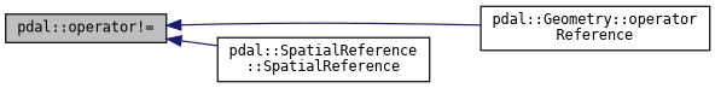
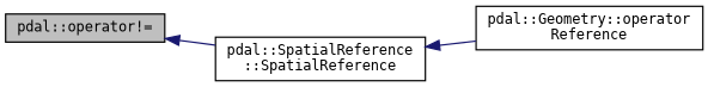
  digraph {
    fontname="DejaVu Sans Mono"
    rankdir=LR
    node [color=black fillcolor=white fontname="DejaVu Sans Mono" fontsize=10 shape=record style=filled]
    edge [color=midnightblue dir=back fontname="DejaVu Sans Mono" fontsize=10 labelfontname=Helvetica labelfontsize=10 style=solid]
    n1 [fillcolor=grey75 fontcolor=black height=0.2 label="pdal::operator!=" width=0.4]
    n2 [height=0.2 label="pdal::Geometry::operator\lReference" width=0.4]
    n3 [height=0.2 label="pdal::SpatialReference\l::SpatialReference" width=0.4]
-   n1 -> n2
+   n3 -> n2
    n1 -> n3
  }
